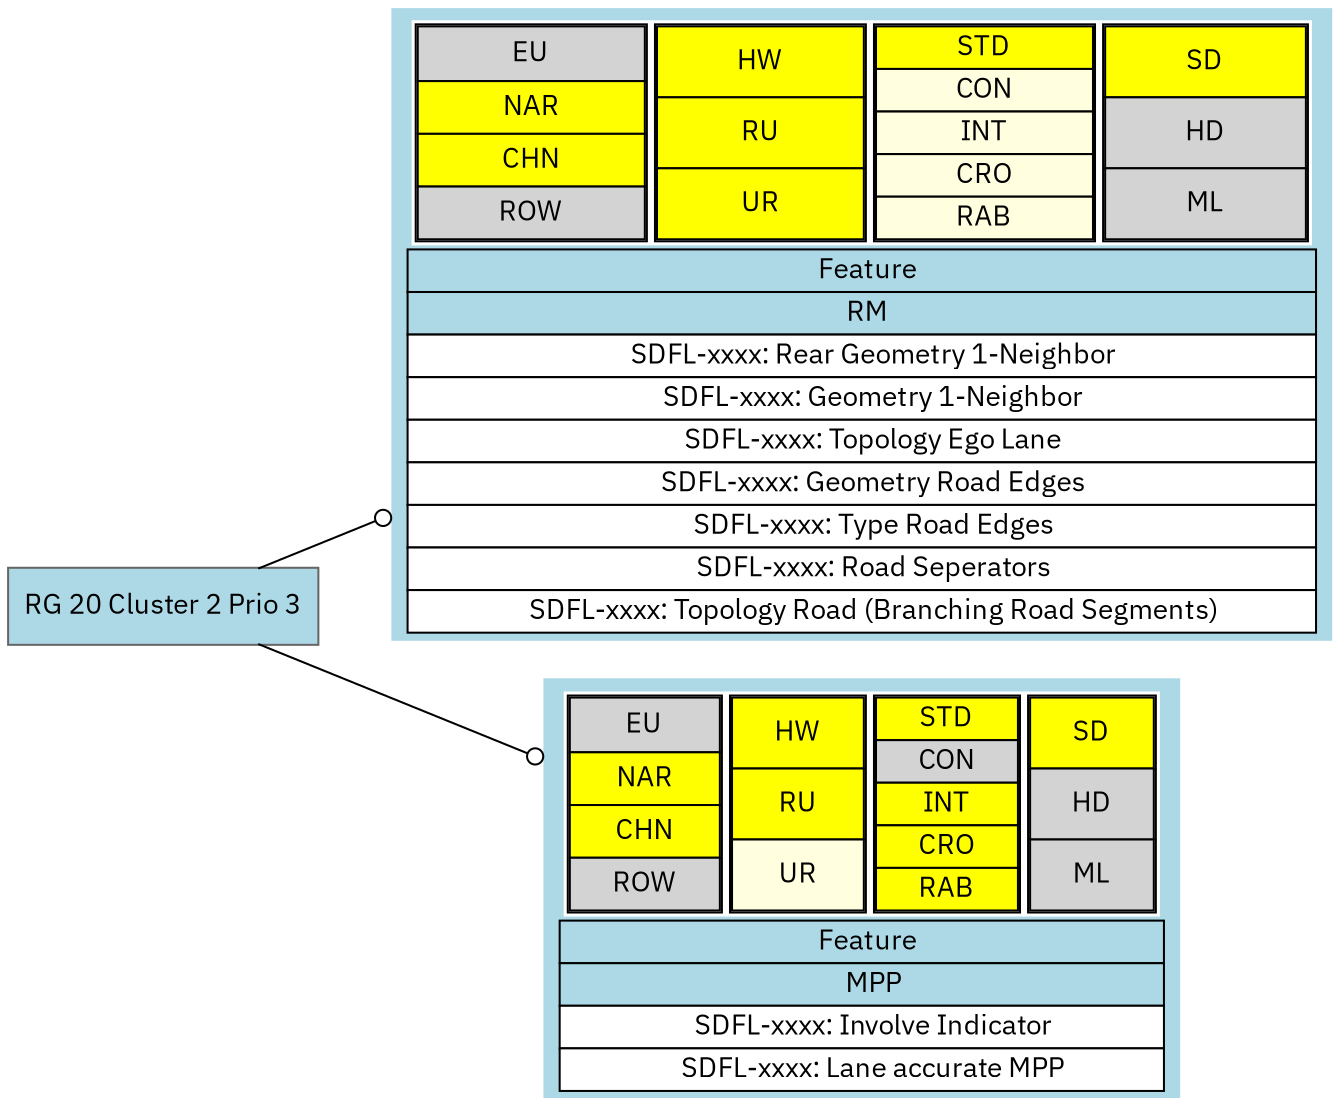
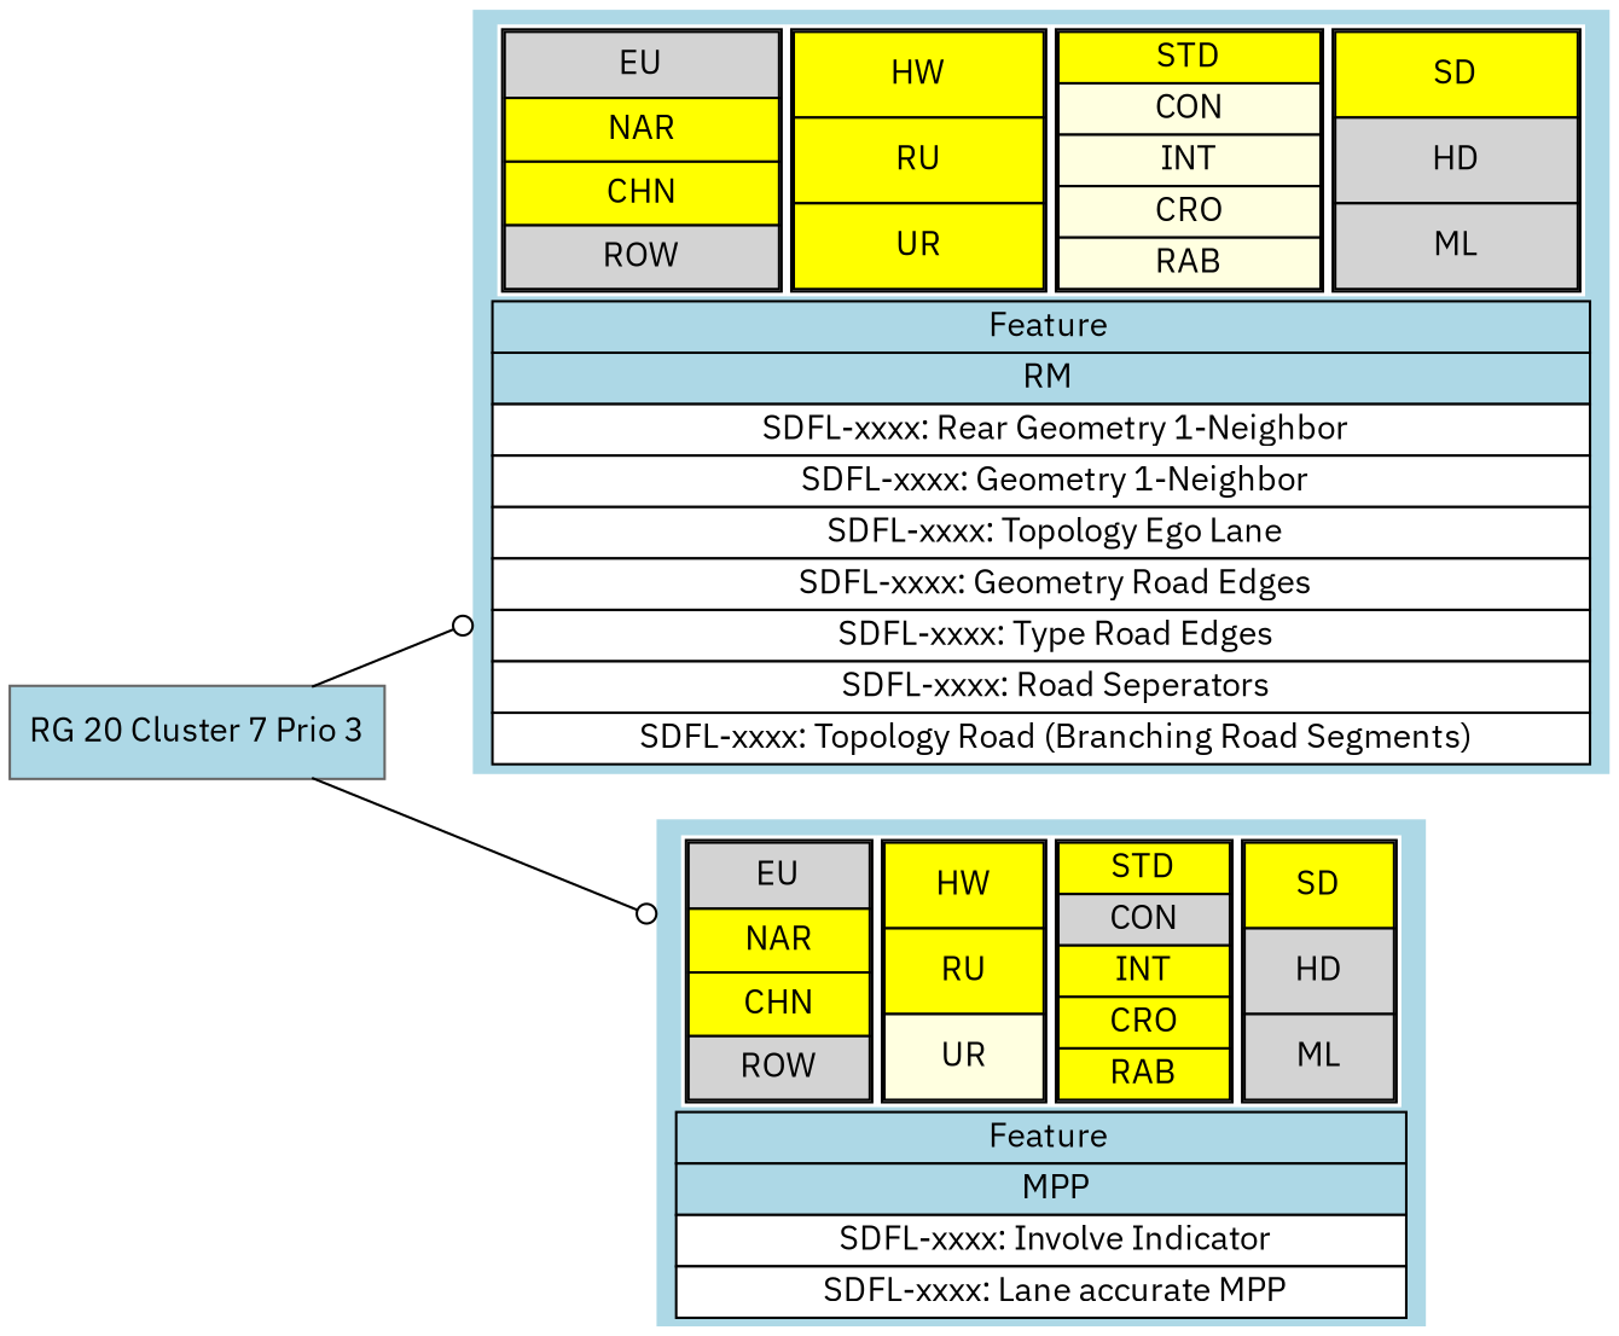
  digraph {
    color=lightgrey
    rankdir=LR
    style=filled
    fontname="IBM Plex Sans"
    node [fillcolor=lightblue shape=none style=filled fontname="IBM Plex Sans"]
    edge [arrowhead=odot fontname="IBM Plex Sans"]
    n1 [label=<<table border="0" cellspacing="0">               <tr><td><table border="0" cellspacing="0">                 <tr>                   <td port="market" border="0" bgcolor="white">                   <table border="1" cellspacing="0">                     <tr><td bgcolor="lightgrey">EU</td></tr>                     <tr><td bgcolor="yellow">NAR</td></tr>                     <tr><td bgcolor="yellow">CHN</td></tr>                     <tr><td bgcolor="lightgrey">ROW</td></tr>                   </table></td>                   <td port="scenario" border="0" bgcolor="white">                   <table border="1" cellspacing="0">                     <tr><td bgcolor="yellow">HW</td></tr>                     <tr><td bgcolor="yellow">RU</td></tr>                     <tr><td bgcolor="yellow">UR</td></tr>                   </table></td>                   <td port="subscenario" border="0" bgcolor="white">                   <table border="1" cellspacing="0">                     <tr><td bgcolor="yellow">STD</td></tr>                     <tr><td bgcolor="lightyellow">CON</td></tr>                     <tr><td bgcolor="lightyellow">INT</td></tr>                     <tr><td bgcolor="lightyellow">CRO</td></tr>                     <tr><td bgcolor="lightyellow">RAB</td></tr>                   </table></td>                   <td port="resolution" border="0" bgcolor="white">                   <table border="1" cellspacing="0">                     <tr><td bgcolor="yellow">SD</td></tr>                     <tr><td bgcolor="lightgrey">HD</td></tr>                     <tr><td bgcolor="lightgrey">ML</td></tr>                   </table></td>                 </tr>               </table></td></tr>               <tr>                 <td port="stereotype" border="1" bgcolor="lightblue">                   Feature                 </td>               </tr>               <tr>                 <td port="plugin" border="1" bgcolor="lightblue">                   RM                 </td>               </tr>               <tr><td port="SDFL-xxxxx" border="1" bgcolor="white">                   SDFL-xxxx: Rear Geometry 1-Neighbor               </td></tr>               <tr><td port="SDFL-xxxxx" border="1" bgcolor="white">                   SDFL-xxxx: Geometry 1-Neighbor               </td></tr>               <tr><td port="SDFL-xxxxx" border="1" bgcolor="white">                   SDFL-xxxx: Topology Ego Lane               </td></tr>               <tr><td port="SDFL-xxxxx" border="1" bgcolor="white">                   SDFL-xxxx: Geometry Road Edges               </td></tr>               <tr><td port="SDFL-xxxxx" border="1" bgcolor="white">                   SDFL-xxxx: Type Road Edges               </td></tr>               <tr><td port="SDFL-xxxxx" border="1" bgcolor="white">                   SDFL-xxxx: Road Seperators               </td></tr>               <tr><td port="SDFL-xxxxx" border="1" bgcolor="white">                   SDFL-xxxx: Topology Road (Branching Road Segments)               </td></tr>       </table>>]
    n2 [label=<<table border="0" cellspacing="0">               <tr><td><table border="0" cellspacing="0">                 <tr>                   <td port="market" border="0" bgcolor="white">                   <table border="1" cellspacing="0">                     <tr><td bgcolor="lightgrey">EU</td></tr>                     <tr><td bgcolor="yellow">NAR</td></tr>                     <tr><td bgcolor="yellow">CHN</td></tr>                     <tr><td bgcolor="lightgrey">ROW</td></tr>                   </table></td>                   <td port="scenario" border="0" bgcolor="white">                   <table border="1" cellspacing="0">                     <tr><td bgcolor="yellow">HW</td></tr>                     <tr><td bgcolor="yellow">RU</td></tr>                     <tr><td bgcolor="lightyellow">UR</td></tr>                   </table></td>                   <td port="subscenario" border="0" bgcolor="white">                   <table border="1" cellspacing="0">                     <tr><td bgcolor="yellow">STD</td></tr>                     <tr><td bgcolor="lightgrey">CON</td></tr>                     <tr><td bgcolor="yellow">INT</td></tr>                     <tr><td bgcolor="yellow">CRO</td></tr>                     <tr><td bgcolor="yellow">RAB</td></tr>                   </table></td>                   <td port="resolution" border="0" bgcolor="white">                   <table border="1" cellspacing="0">                     <tr><td bgcolor="yellow">SD</td></tr>                     <tr><td bgcolor="lightgrey">HD</td></tr>                     <tr><td bgcolor="lightgrey">ML</td></tr>                   </table></td>                 </tr>               </table></td></tr>               <tr>                 <td port="stereotype" border="1" bgcolor="lightblue">                   Feature                 </td>               </tr>               <tr>                 <td port="plugin" border="1" bgcolor="lightblue">                     MPP                 </td>               </tr>               <tr><td port="SDFL-xxxxx" border="1" bgcolor="white">                   SDFL-xxxx: Involve Indicator               </td></tr>               <tr><td port="SDFL-xxxxx" border="1" bgcolor="white">                   SDFL-xxxx: Lane accurate MPP               </td></tr>       </table>>]
-   n3 [label="RG 20 Cluster 2 Prio 3" shape=record color=gray40]
+   n3 [label="RG 20 Cluster 7 Prio 3" shape=record color=gray40]
    n3 -> n1
    n3 -> n2
  }
